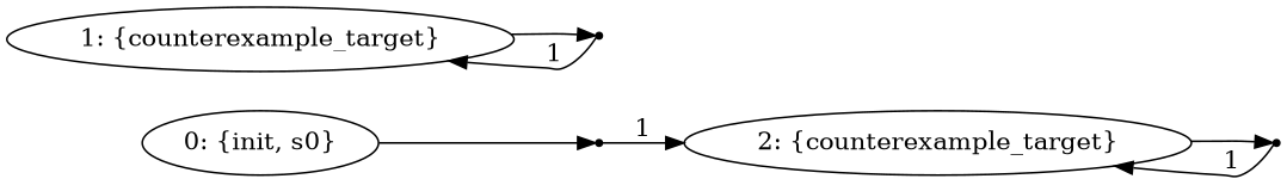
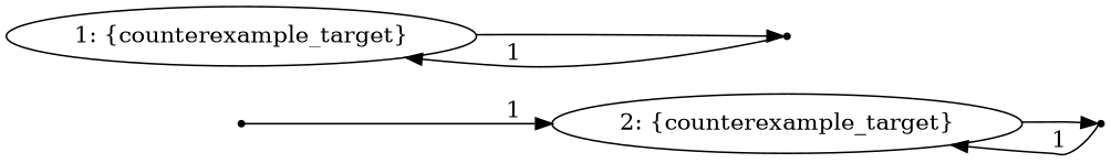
  digraph {
    rankdir=LR
-   n1 [label="0: {init, s0}"]
    "0c0" [shape=point]
    n3 [label="1: {counterexample_target}"]
    "1c0" [shape=point]
    n5 [label="2: {counterexample_target}"]
    "2c0" [shape=point]
-   n1 -> "0c0"
    "0c0" -> n5 [label=1]
    n3 -> "1c0"
    "1c0" -> n3 [label=1]
    n5 -> "2c0"
    "2c0" -> n5 [label=1]
  }
